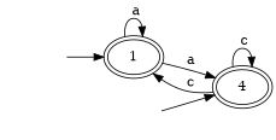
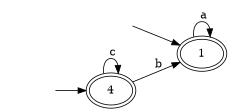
  digraph {
    rankdir=LR
    _nil0 [style=invis]
    1 [peripheries=2]
    n3 [label=4 peripheries=2]
    _nil1 [style=invis]
    _nil0 -> 1
    1 -> 1 [label=" a"]
-   1 -> n3 [label=" a"]
-   n3 -> 1 [label=" c"]
+   n3 -> 1 [label=" b"]
    n3 -> n3 [label=" c"]
    _nil1 -> n3
  }
